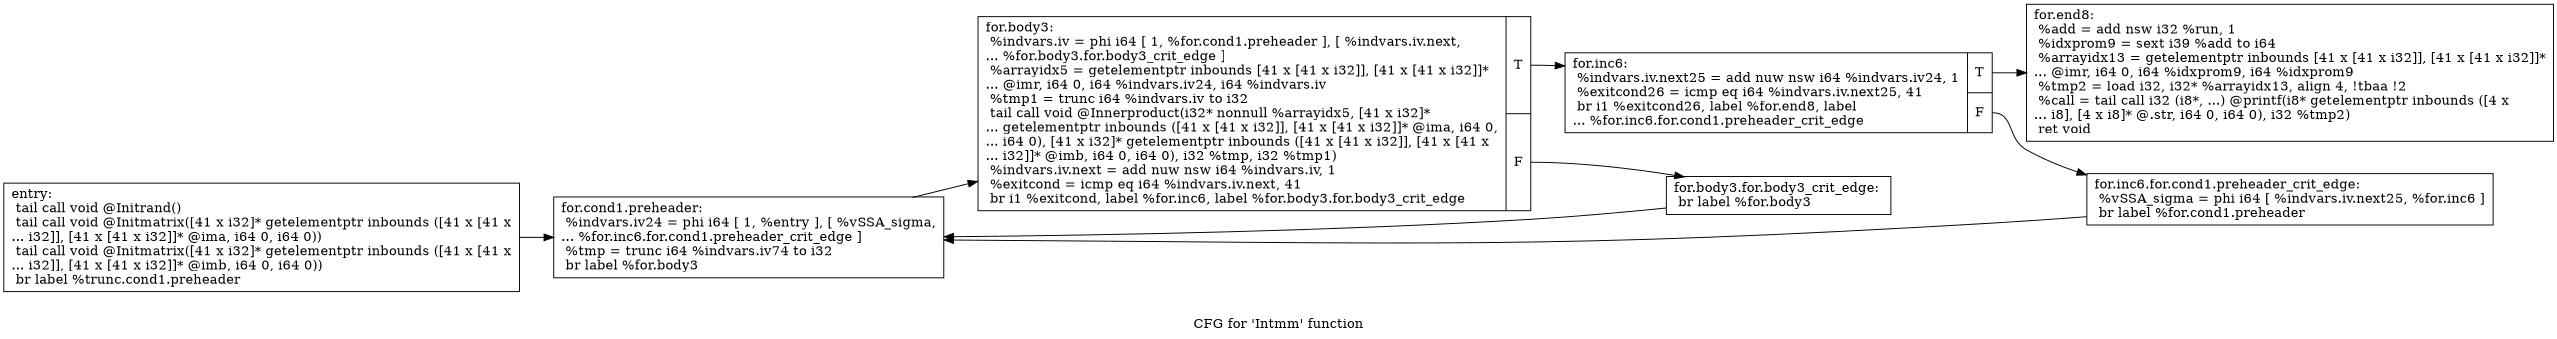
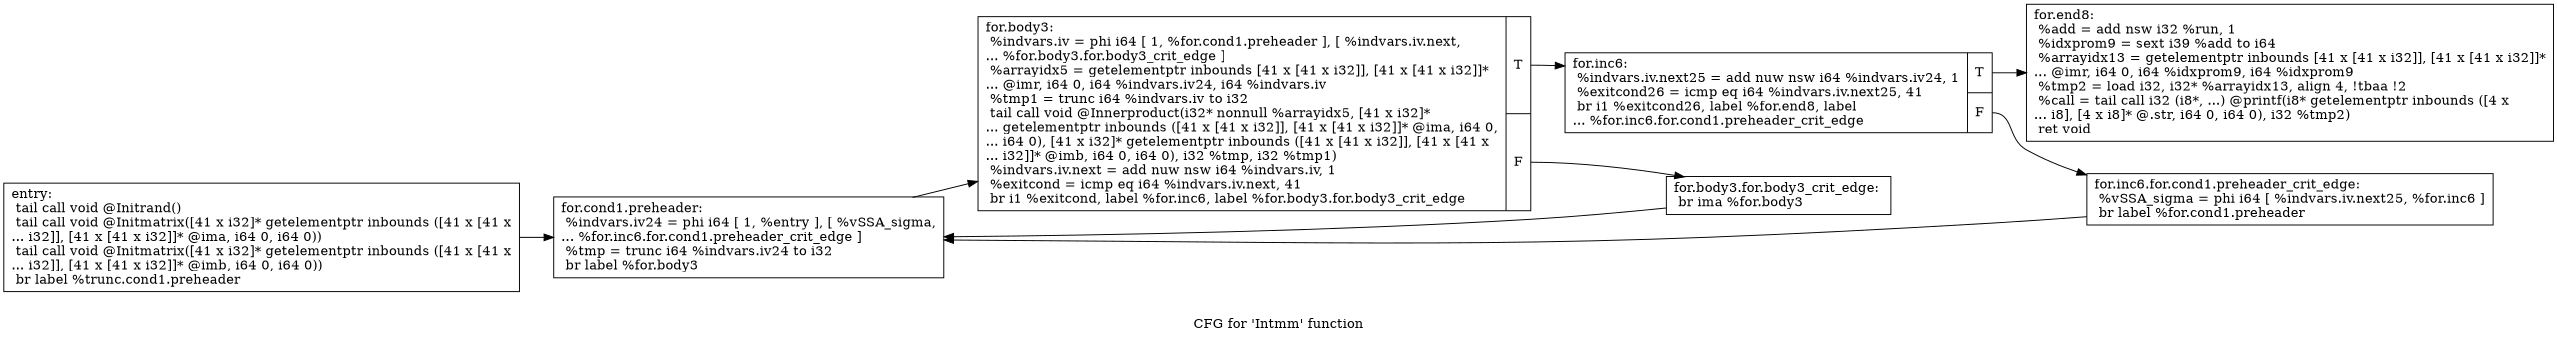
  digraph {
    label="CFG for 'Intmm' function"
    rankdir=LR
    node [shape=record]
    n1 [label="{entry:\l  tail call void @Initrand()\l  tail call void @Initmatrix([41 x i32]* getelementptr inbounds ([41 x [41 x\l... i32]], [41 x [41 x i32]]* @ima, i64 0, i64 0))\l  tail call void @Initmatrix([41 x i32]* getelementptr inbounds ([41 x [41 x\l... i32]], [41 x [41 x i32]]* @imb, i64 0, i64 0))\l  br label %trunc.cond1.preheader\l}"]
-   n2 [label="{for.cond1.preheader:                              \l  %indvars.iv24 = phi i64 [ 1, %entry ], [ %vSSA_sigma,\l... %for.inc6.for.cond1.preheader_crit_edge ]\l  %tmp = trunc i64 %indvars.iv74 to i32\l  br label %for.body3\l}"]
+   n2 [label="{for.cond1.preheader:                              \l  %indvars.iv24 = phi i64 [ 1, %entry ], [ %vSSA_sigma,\l... %for.inc6.for.cond1.preheader_crit_edge ]\l  %tmp = trunc i64 %indvars.iv24 to i32\l  br label %for.body3\l}"]
    n3 [label="{for.body3:                                        \l  %indvars.iv = phi i64 [ 1, %for.cond1.preheader ], [ %indvars.iv.next,\l... %for.body3.for.body3_crit_edge ]\l  %arrayidx5 = getelementptr inbounds [41 x [41 x i32]], [41 x [41 x i32]]*\l... @imr, i64 0, i64 %indvars.iv24, i64 %indvars.iv\l  %tmp1 = trunc i64 %indvars.iv to i32\l  tail call void @Innerproduct(i32* nonnull %arrayidx5, [41 x i32]*\l... getelementptr inbounds ([41 x [41 x i32]], [41 x [41 x i32]]* @ima, i64 0,\l... i64 0), [41 x i32]* getelementptr inbounds ([41 x [41 x i32]], [41 x [41 x\l... i32]]* @imb, i64 0, i64 0), i32 %tmp, i32 %tmp1)\l  %indvars.iv.next = add nuw nsw i64 %indvars.iv, 1\l  %exitcond = icmp eq i64 %indvars.iv.next, 41\l  br i1 %exitcond, label %for.inc6, label %for.body3.for.body3_crit_edge\l|{<s0>T|<s1>F}}"]
    n4 [label="{for.inc6:                                         \l  %indvars.iv.next25 = add nuw nsw i64 %indvars.iv24, 1\l  %exitcond26 = icmp eq i64 %indvars.iv.next25, 41\l  br i1 %exitcond26, label %for.end8, label\l... %for.inc6.for.cond1.preheader_crit_edge\l|{<s0>T|<s1>F}}"]
-   n5 [label="{for.body3.for.body3_crit_edge:                    \l  br label %for.body3\l}"]
+   n5 [label="{for.body3.for.body3_crit_edge:                    \l  br ima %for.body3\l}"]
    n6 [label="{for.end8:                                         \l  %add = add nsw i32 %run, 1\l  %idxprom9 = sext i39 %add to i64\l  %arrayidx13 = getelementptr inbounds [41 x [41 x i32]], [41 x [41 x i32]]*\l... @imr, i64 0, i64 %idxprom9, i64 %idxprom9\l  %tmp2 = load i32, i32* %arrayidx13, align 4, !tbaa !2\l  %call = tail call i32 (i8*, ...) @printf(i8* getelementptr inbounds ([4 x\l... i8], [4 x i8]* @.str, i64 0, i64 0), i32 %tmp2)\l  ret void\l}"]
    n7 [label="{for.inc6.for.cond1.preheader_crit_edge:           \l  %vSSA_sigma = phi i64 [ %indvars.iv.next25, %for.inc6 ]\l  br label %for.cond1.preheader\l}"]
    n1 -> n2
    n2 -> n3
    n3 -> n4 [tailport=s0]
    n3 -> n5 [tailport=s1]
    n4 -> n6 [tailport=s0]
    n4 -> n7 [tailport=s1]
    n5 -> n2
    n7 -> n2
  }
